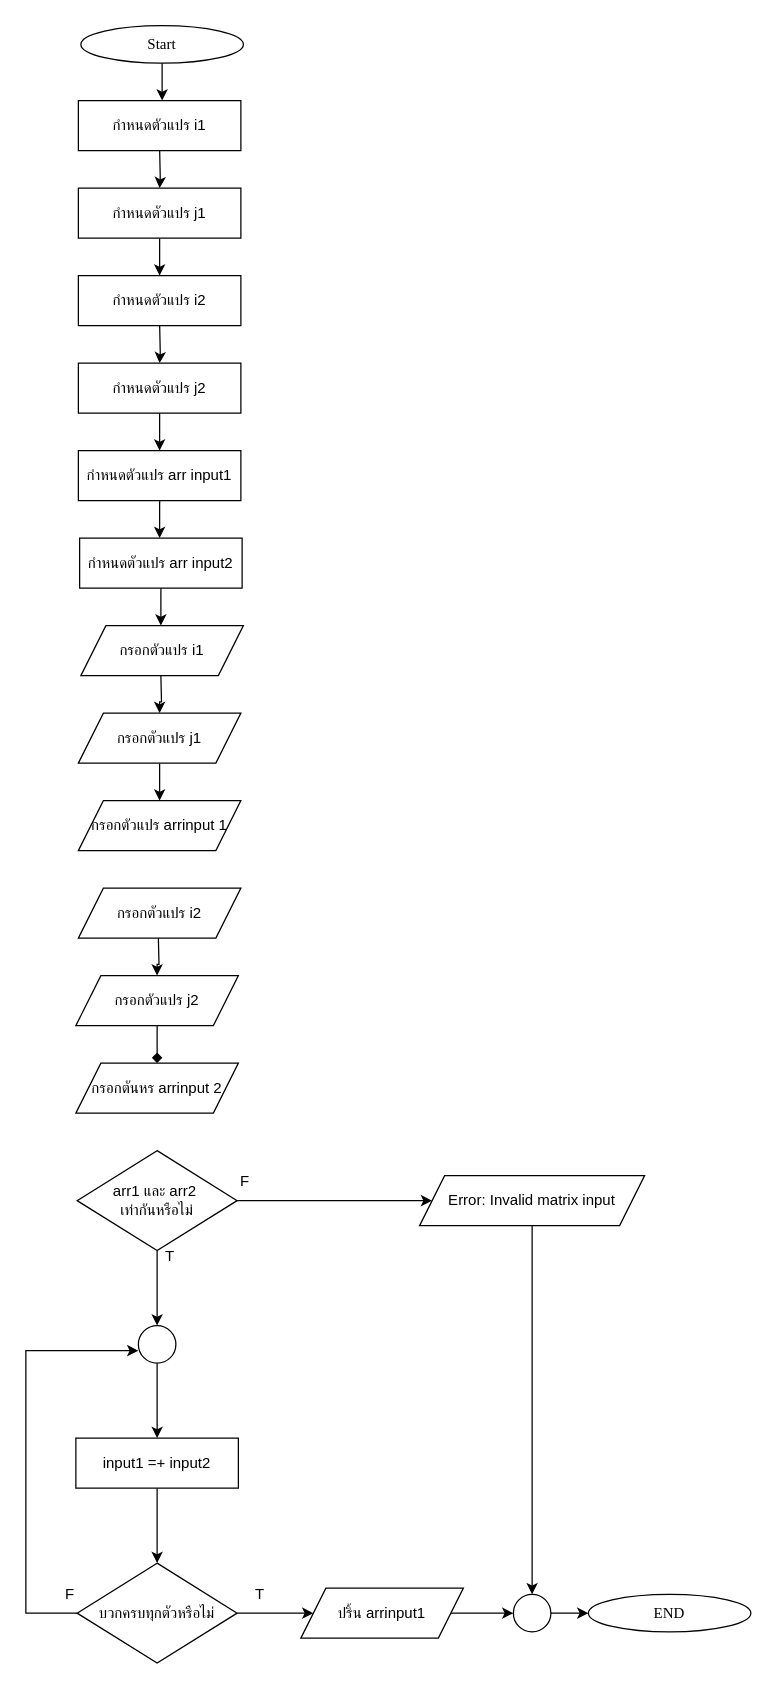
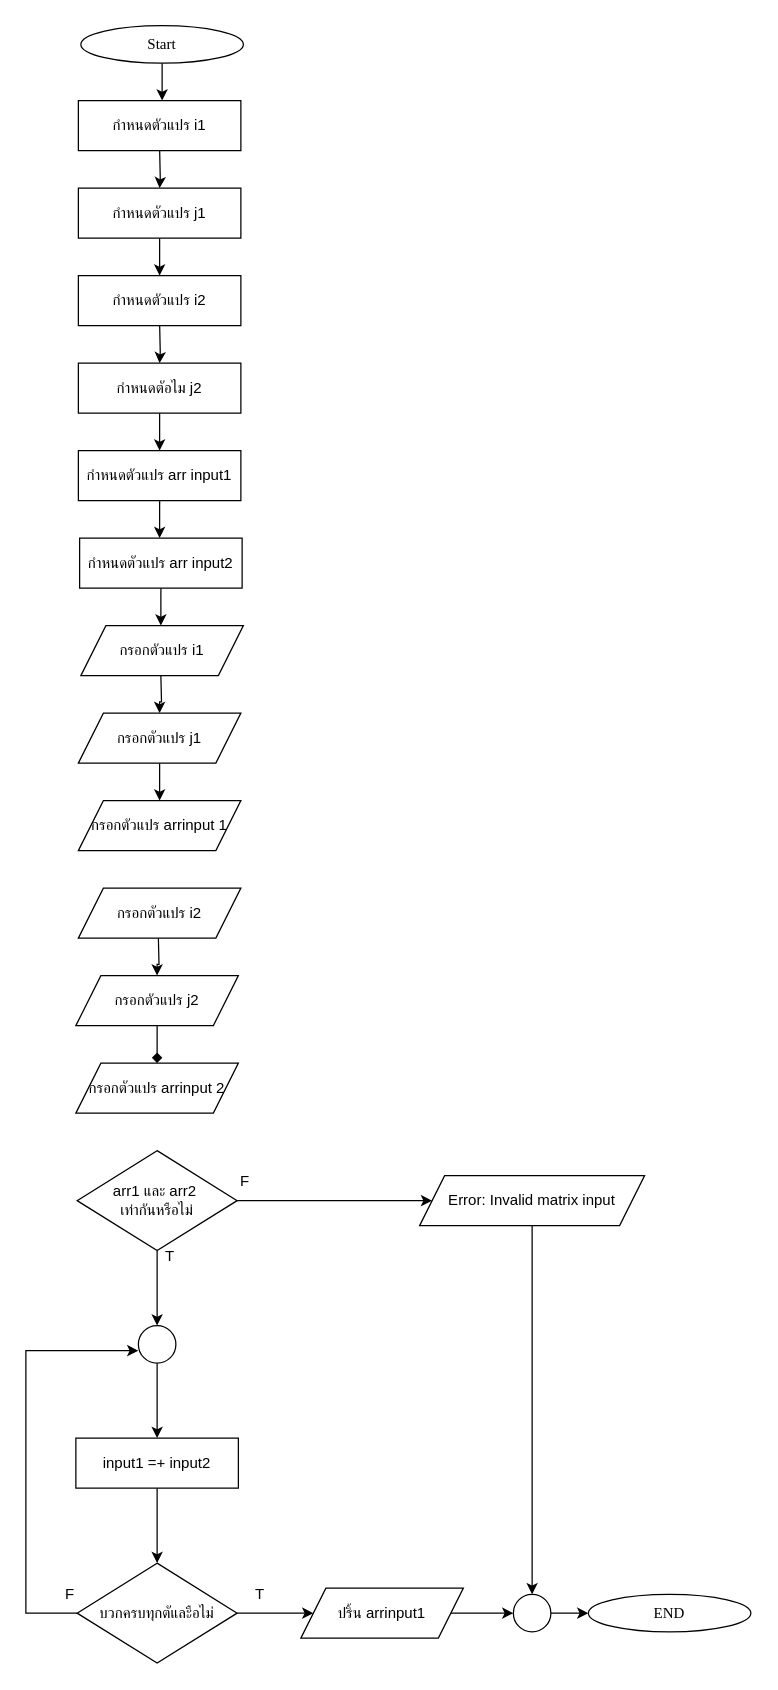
  <mxCell id="0" />
  <mxCell id="1" parent="0" />
  <mxCell id="2" value="" style="edgeStyle=orthogonalEdgeStyle;rounded=0;orthogonalLoop=1;jettySize=auto;html=1;" edge="1" parent="1" source="3"><mxGeometry relative="1" as="geometry"><mxPoint x="129.034" y="80" as="targetPoint" /></mxGeometry></mxCell>
  <mxCell id="3" value="&lt;font data-font-src=&quot;https://fonts.googleapis.com/css?family=Sarabun&quot; face=&quot;Sarabun&quot;&gt;Start&lt;/font&gt;" style="ellipse;whiteSpace=wrap;html=1;" vertex="1" parent="1"><mxGeometry x="64" y="20" width="130" height="30" as="geometry" /></mxCell>
  <mxCell id="4" value="" style="edgeStyle=orthogonalEdgeStyle;rounded=0;orthogonalLoop=1;jettySize=auto;html=1;" edge="1" parent="1"><mxGeometry relative="1" as="geometry"><mxPoint x="127.034" y="400" as="sourcePoint" /><mxPoint x="127" y="430" as="targetPoint" /></mxGeometry></mxCell>
  <mxCell id="5" value="กำหนดตัวแปร arr input1" style="rounded=0;whiteSpace=wrap;html=1;" vertex="1" parent="1"><mxGeometry x="62" y="360" width="130" height="40" as="geometry" /></mxCell>
  <mxCell id="6" value="" style="edgeStyle=orthogonalEdgeStyle;rounded=0;orthogonalLoop=1;jettySize=auto;html=1;" edge="1" parent="1"><mxGeometry relative="1" as="geometry"><mxPoint x="128.034" y="470" as="sourcePoint" /><mxPoint x="128" y="500" as="targetPoint" /></mxGeometry></mxCell>
  <mxCell id="7" value="" style="edgeStyle=orthogonalEdgeStyle;rounded=0;orthogonalLoop=1;jettySize=auto;html=1;" edge="1" parent="1" target="18"><mxGeometry relative="1" as="geometry"><mxPoint x="128" y="540" as="sourcePoint" /></mxGeometry></mxCell>
  <mxCell id="8" value="กำหนดตัวแปร arr input2" style="rounded=0;whiteSpace=wrap;html=1;" vertex="1" parent="1"><mxGeometry x="63" y="430" width="130" height="40" as="geometry" /></mxCell>
  <mxCell id="9" value="" style="edgeStyle=orthogonalEdgeStyle;rounded=0;orthogonalLoop=1;jettySize=auto;html=1;" edge="1" parent="1" target="11"><mxGeometry relative="1" as="geometry"><mxPoint x="127.034" y="120" as="sourcePoint" /></mxGeometry></mxCell>
  <mxCell id="10" value="" style="edgeStyle=orthogonalEdgeStyle;rounded=0;orthogonalLoop=1;jettySize=auto;html=1;" edge="1" parent="1" source="11" target="16"><mxGeometry relative="1" as="geometry" /></mxCell>
  <mxCell id="11" value="กำหนดตัวแปร j1" style="rounded=0;whiteSpace=wrap;html=1;" vertex="1" parent="1"><mxGeometry x="62" y="150" width="130" height="40" as="geometry" /></mxCell>
  <mxCell id="12" value="กำหนดตัวแปร i1" style="rounded=0;whiteSpace=wrap;html=1;" vertex="1" parent="1"><mxGeometry x="62" y="80" width="130" height="40" as="geometry" /></mxCell>
  <mxCell id="13" value="" style="edgeStyle=orthogonalEdgeStyle;rounded=0;orthogonalLoop=1;jettySize=auto;html=1;" edge="1" parent="1" target="15"><mxGeometry relative="1" as="geometry"><mxPoint x="127.034" y="260" as="sourcePoint" /></mxGeometry></mxCell>
  <mxCell id="14" value="" style="edgeStyle=orthogonalEdgeStyle;rounded=0;orthogonalLoop=1;jettySize=auto;html=1;" edge="1" parent="1" source="15" target="5"><mxGeometry relative="1" as="geometry" /></mxCell>
- <mxCell id="15" value="กำหนดตัวแปร j2" style="rounded=0;whiteSpace=wrap;html=1;" vertex="1" parent="1"><mxGeometry x="62" y="290" width="130" height="40" as="geometry" /></mxCell>
+ <mxCell id="15" value="กำหนดตัอไม j2" style="rounded=0;whiteSpace=wrap;html=1;" vertex="1" parent="1"><mxGeometry x="62" y="290" width="130" height="40" as="geometry" /></mxCell>
  <mxCell id="16" value="กำหนดตัวแปร i2" style="rounded=0;whiteSpace=wrap;html=1;" vertex="1" parent="1"><mxGeometry x="62" y="220" width="130" height="40" as="geometry" /></mxCell>
  <mxCell id="17" value="" style="edgeStyle=orthogonalEdgeStyle;rounded=0;orthogonalLoop=1;jettySize=auto;html=1;" edge="1" parent="1" source="18" target="20"><mxGeometry relative="1" as="geometry" /></mxCell>
  <mxCell id="18" value="กรอกตัวแปร j1" style="rounded=0;whiteSpace=wrap;html=1;shape=parallelogram;perimeter=parallelogramPerimeter;fixedSize=1;" vertex="1" parent="1"><mxGeometry x="62" y="570" width="130" height="40" as="geometry" /></mxCell>
  <mxCell id="19" value="กรอกตัวแปร i1" style="rounded=0;whiteSpace=wrap;html=1;shape=parallelogram;perimeter=parallelogramPerimeter;fixedSize=1;" vertex="1" parent="1"><mxGeometry x="64" y="500" width="130" height="40" as="geometry" /></mxCell>
  <mxCell id="20" value="กรอกตัวแปร arrinput 1" style="rounded=0;whiteSpace=wrap;html=1;shape=parallelogram;perimeter=parallelogramPerimeter;fixedSize=1;" vertex="1" parent="1"><mxGeometry x="62" y="640" width="130" height="40" as="geometry" /></mxCell>
  <mxCell id="21" value="" style="edgeStyle=orthogonalEdgeStyle;rounded=0;orthogonalLoop=1;jettySize=auto;html=1;" edge="1" parent="1" target="23"><mxGeometry relative="1" as="geometry"><mxPoint x="126" y="750" as="sourcePoint" /></mxGeometry></mxCell>
  <mxCell id="22" value="" style="edgeStyle=orthogonalEdgeStyle;rounded=0;orthogonalLoop=1;jettySize=auto;html=1;endArrow=diamond;" edge="1" parent="1" source="23" target="25"><mxGeometry relative="1" as="geometry" /></mxCell>
  <mxCell id="23" value="กรอกตัวแปร j2" style="rounded=0;whiteSpace=wrap;html=1;shape=parallelogram;perimeter=parallelogramPerimeter;fixedSize=1;" vertex="1" parent="1"><mxGeometry x="60" y="780" width="130" height="40" as="geometry" /></mxCell>
  <mxCell id="24" value="กรอกตัวแปร i2" style="rounded=0;whiteSpace=wrap;html=1;shape=parallelogram;perimeter=parallelogramPerimeter;fixedSize=1;" vertex="1" parent="1"><mxGeometry x="62" y="710" width="130" height="40" as="geometry" /></mxCell>
- <mxCell id="25" value="กรอกตันหร arrinput 2" style="rounded=0;whiteSpace=wrap;html=1;shape=parallelogram;perimeter=parallelogramPerimeter;fixedSize=1;" vertex="1" parent="1"><mxGeometry x="60" y="850" width="130" height="40" as="geometry" /></mxCell>
+ <mxCell id="25" value="กรอกตัวแปร arrinput 2" style="rounded=0;whiteSpace=wrap;html=1;shape=parallelogram;perimeter=parallelogramPerimeter;fixedSize=1;" vertex="1" parent="1"><mxGeometry x="60" y="850" width="130" height="40" as="geometry" /></mxCell>
  <mxCell id="26" value="" style="edgeStyle=orthogonalEdgeStyle;rounded=0;orthogonalLoop=1;jettySize=auto;html=1;" edge="1" parent="1" source="28" target="34"><mxGeometry relative="1" as="geometry" /></mxCell>
  <mxCell id="27" style="edgeStyle=orthogonalEdgeStyle;rounded=0;orthogonalLoop=1;jettySize=auto;html=1;entryX=0;entryY=0.5;entryDx=0;entryDy=0;" edge="1" parent="1" source="28" target="40"><mxGeometry relative="1" as="geometry" /></mxCell>
  <mxCell id="28" value="arr1 และ arr2&amp;nbsp;&lt;div&gt;เท่ากันหรือไม่&lt;/div&gt;" style="rhombus;whiteSpace=wrap;html=1;" vertex="1" parent="1"><mxGeometry x="61" y="920" width="128" height="80" as="geometry" /></mxCell>
  <mxCell id="29" value="" style="edgeStyle=orthogonalEdgeStyle;rounded=0;orthogonalLoop=1;jettySize=auto;html=1;" edge="1" parent="1" source="30" target="32"><mxGeometry relative="1" as="geometry" /></mxCell>
  <mxCell id="30" value="input1 =+ input2" style="rounded=0;whiteSpace=wrap;html=1;" vertex="1" parent="1"><mxGeometry x="60" y="1150" width="130" height="40" as="geometry" /></mxCell>
  <mxCell id="31" value="" style="edgeStyle=orthogonalEdgeStyle;rounded=0;orthogonalLoop=1;jettySize=auto;html=1;" edge="1" parent="1" source="32" target="37"><mxGeometry relative="1" as="geometry" /></mxCell>
- <mxCell id="32" value="บวกครบทุกตัวหรือไม่" style="rhombus;whiteSpace=wrap;html=1;" vertex="1" parent="1"><mxGeometry x="61" y="1250" width="128" height="80" as="geometry" /></mxCell>
+ <mxCell id="32" value="บวกครบทุกตัและือไม่" style="rhombus;whiteSpace=wrap;html=1;" vertex="1" parent="1"><mxGeometry x="61" y="1250" width="128" height="80" as="geometry" /></mxCell>
  <mxCell id="33" value="" style="edgeStyle=orthogonalEdgeStyle;rounded=0;orthogonalLoop=1;jettySize=auto;html=1;" edge="1" parent="1" source="34" target="30"><mxGeometry relative="1" as="geometry" /></mxCell>
  <mxCell id="34" value="" style="ellipse;whiteSpace=wrap;html=1;aspect=fixed;" vertex="1" parent="1"><mxGeometry x="110" y="1060" width="30" height="30" as="geometry" /></mxCell>
  <mxCell id="35" style="edgeStyle=orthogonalEdgeStyle;rounded=0;orthogonalLoop=1;jettySize=auto;html=1;entryX=0;entryY=0.667;entryDx=0;entryDy=0;entryPerimeter=0;" edge="1" parent="1" source="32" target="34"><mxGeometry relative="1" as="geometry"><Array as="points"><mxPoint x="20" y="1290" /><mxPoint x="20" y="1080" /></Array></mxGeometry></mxCell>
  <mxCell id="36" value="" style="edgeStyle=orthogonalEdgeStyle;rounded=0;orthogonalLoop=1;jettySize=auto;html=1;" edge="1" parent="1" source="37" target="42"><mxGeometry relative="1" as="geometry" /></mxCell>
  <mxCell id="37" value="ปริ้น arrinput1" style="rounded=0;whiteSpace=wrap;html=1;shape=parallelogram;perimeter=parallelogramPerimeter;fixedSize=1;" vertex="1" parent="1"><mxGeometry x="240" y="1270" width="130" height="40" as="geometry" /></mxCell>
  <mxCell id="38" value="&lt;font face=&quot;Sarabun&quot;&gt;END&lt;/font&gt;" style="ellipse;whiteSpace=wrap;html=1;" vertex="1" parent="1"><mxGeometry x="470" y="1275" width="130" height="30" as="geometry" /></mxCell>
  <mxCell id="39" style="edgeStyle=orthogonalEdgeStyle;rounded=0;orthogonalLoop=1;jettySize=auto;html=1;entryX=0.5;entryY=0;entryDx=0;entryDy=0;" edge="1" parent="1" source="40" target="42"><mxGeometry relative="1" as="geometry" /></mxCell>
  <mxCell id="40" value="Error: Invalid matrix input" style="rounded=0;whiteSpace=wrap;html=1;shape=parallelogram;perimeter=parallelogramPerimeter;fixedSize=1;" vertex="1" parent="1"><mxGeometry x="335" y="940" width="180" height="40" as="geometry" /></mxCell>
  <mxCell id="41" value="" style="edgeStyle=orthogonalEdgeStyle;rounded=0;orthogonalLoop=1;jettySize=auto;html=1;" edge="1" parent="1" source="42" target="38"><mxGeometry relative="1" as="geometry" /></mxCell>
  <mxCell id="42" value="" style="ellipse;whiteSpace=wrap;html=1;aspect=fixed;" vertex="1" parent="1"><mxGeometry x="410" y="1275" width="30" height="30" as="geometry" /></mxCell>
  <mxCell id="43" value="T" style="text;html=1;align=center;verticalAlign=middle;resizable=0;points=[];autosize=1;strokeColor=none;fillColor=none;" vertex="1" parent="1"><mxGeometry x="120" y="990" width="30" height="30" as="geometry" /></mxCell>
  <mxCell id="44" value="F" style="text;html=1;align=center;verticalAlign=middle;resizable=0;points=[];autosize=1;strokeColor=none;fillColor=none;" vertex="1" parent="1"><mxGeometry x="180" y="930" width="30" height="30" as="geometry" /></mxCell>
  <mxCell id="45" value="T" style="text;html=1;align=center;verticalAlign=middle;resizable=0;points=[];autosize=1;strokeColor=none;fillColor=none;" vertex="1" parent="1"><mxGeometry x="192" y="1260" width="30" height="30" as="geometry" /></mxCell>
  <mxCell id="46" value="F" style="text;html=1;align=center;verticalAlign=middle;resizable=0;points=[];autosize=1;strokeColor=none;fillColor=none;" vertex="1" parent="1"><mxGeometry x="40" y="1260" width="30" height="30" as="geometry" /></mxCell>
